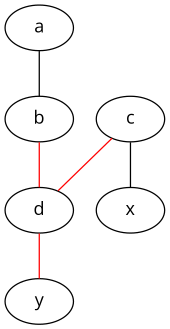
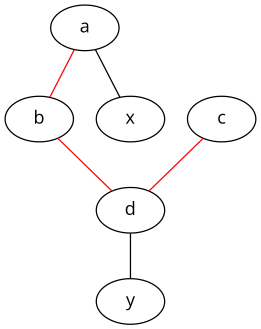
  graph {
    fontname="Open Sans"
    node [fontname="Open Sans"]
    edge [color=red fontname="Open Sans"]
    a
    b
    d
    c
    x
    y
-   a -- b [color=black]
+   a -- b
    b -- d
-   d -- y
+   d -- y [color=""]
    c -- d
-   c -- x [color=""]
+   a -- x [color=""]
  }
